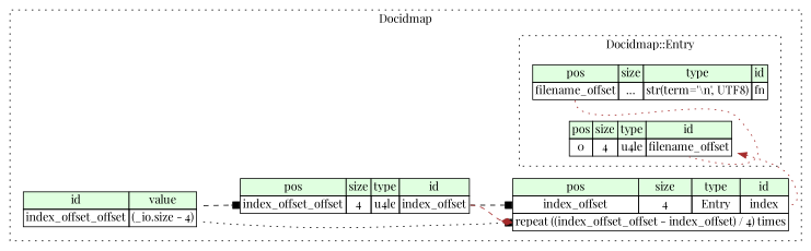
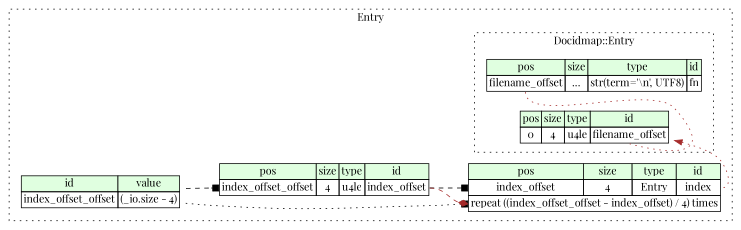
  digraph {
    newrank=true
    rankdir=LR
    fontname="Playfair Display"
    node [shape=plaintext fontname="Playfair Display"]
    edge [style=dotted tailport=index_offset_offset_type color=brown arrowhead=box fontname="Playfair Display" headport=index__repeat]
    n1 [label=<<TABLE BORDER="0" CELLBORDER="1" CELLSPACING="0"> 			<TR><TD BGCOLOR="#E0FFE0">pos</TD><TD BGCOLOR="#E0FFE0">size</TD><TD BGCOLOR="#E0FFE0">type</TD><TD BGCOLOR="#E0FFE0">id</TD></TR> 			<TR><TD PORT="index_pos">index_offset</TD><TD PORT="index_size">4</TD><TD>Entry</TD><TD PORT="index_type">index</TD></TR> 			<TR><TD COLSPAN="4" PORT="index__repeat">repeat ((index_offset_offset - index_offset) / 4) times</TD></TR> 		</TABLE>>]
    n2 [label=<<TABLE BORDER="0" CELLBORDER="1" CELLSPACING="0"> 				<TR><TD BGCOLOR="#E0FFE0">pos</TD><TD BGCOLOR="#E0FFE0">size</TD><TD BGCOLOR="#E0FFE0">type</TD><TD BGCOLOR="#E0FFE0">id</TD></TR> 				<TR><TD PORT="filename_offset_pos">0</TD><TD PORT="filename_offset_size">4</TD><TD>u4le</TD><TD PORT="filename_offset_type">filename_offset</TD></TR> 			</TABLE>>]
    n3 [label=<<TABLE BORDER="0" CELLBORDER="1" CELLSPACING="0"> 				<TR><TD BGCOLOR="#E0FFE0">pos</TD><TD BGCOLOR="#E0FFE0">size</TD><TD BGCOLOR="#E0FFE0">type</TD><TD BGCOLOR="#E0FFE0">id</TD></TR> 				<TR><TD PORT="fn_pos">filename_offset</TD><TD PORT="fn_size">...</TD><TD>str(term='\n', UTF8)</TD><TD PORT="fn_type">fn</TD></TR> 			</TABLE>>]
    n4 [label=<<TABLE BORDER="0" CELLBORDER="1" CELLSPACING="0"> 			<TR><TD BGCOLOR="#E0FFE0">id</TD><TD BGCOLOR="#E0FFE0">value</TD></TR> 			<TR><TD>index_offset_offset</TD><TD>(_io.size - 4)</TD></TR> 		</TABLE>>]
    n5 [label=<<TABLE BORDER="0" CELLBORDER="1" CELLSPACING="0"> 			<TR><TD BGCOLOR="#E0FFE0">pos</TD><TD BGCOLOR="#E0FFE0">size</TD><TD BGCOLOR="#E0FFE0">type</TD><TD BGCOLOR="#E0FFE0">id</TD></TR> 			<TR><TD PORT="index_offset_pos">index_offset_offset</TD><TD PORT="index_offset_size">4</TD><TD>u4le</TD><TD PORT="index_offset_type">index_offset</TD></TR> 		</TABLE>>]
    subgraph sub_1 {
      rank=same
      n1
      n2
      n3
    }
    subgraph cluster_2 {
-     label=Docidmap
+     label=Entry
      style=dotted
      n1
      n4
      n5
      subgraph cluster_3 {
        label="Docidmap::Entry"
        style=dotted
        n2
        n3
      }
    }
    n1 -> n2 [tailport=index_type arrowhead=diamond headport=""]
    n2 -> n3 [headport=fn_pos tailport=filename_offset_type]
    n4 -> n1 [color=black]
    n4 -> n5 [color=black headport=index_offset_pos style=dashed]
    n5 -> n1 [color=black headport=index_pos tailport=index_offset_type style=dashed]
    n5 -> n1 [tailport=index_offset_type style=dashed arrowhead=diamond]
  }
